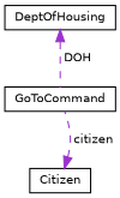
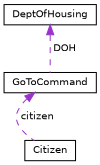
  digraph {
    node [color=black fillcolor=white fontname=Helvetica fontsize=10 shape=record style=filled]
    edge [color=darkorchid3 dir=back fontname=Helvetica fontsize=10 labelfontname=Helvetica labelfontsize=10 style=dashed]
    n1 [height=0.2 label=GoToCommand width=0.4]
    n2 [height=0.2 label=Citizen width=0.4]
    n3 [height=0.2 label=DeptOfHousing width=0.4]
-   n2 -> n1 [label=" citizen"]
+   n1 -> n2 [label=" citizen"]
    n3 -> n1 [label=" DOH"]
  }
